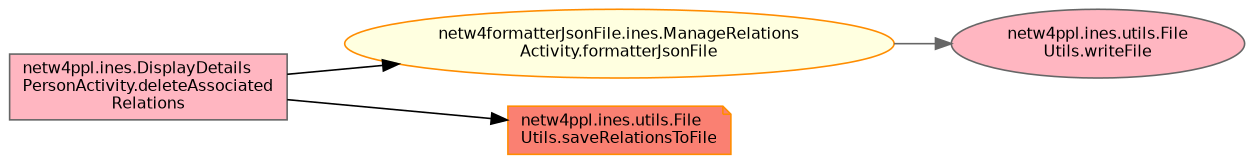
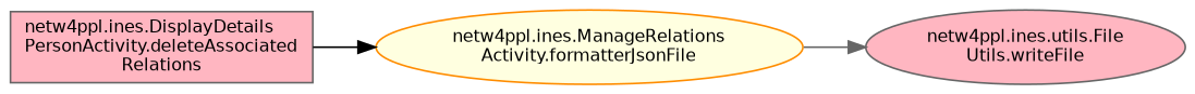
  digraph {
    rankdir=LR
    node [color=gray40 fillcolor=lightpink fontname=Helvetica fontsize=10 shape=ellipse style=filled]
    edge [color=black fontname=Helvetica fontsize=10 labelfontname=Helvetica labelfontsize=10 style=solid]
    n1 [fontcolor=black height=0.2 label="netw4ppl.ines.DisplayDetails\lPersonActivity.deleteAssociated\lRelations" shape=box width=0.4]
-   n2 [color=darkorange fillcolor=lightyellow height=0.2 label="netw4formatterJsonFile.ines.ManageRelations\lActivity.formatterJsonFile" width=0.4]
-   n3 [color=darkorange fillcolor=salmon height=0.2 label="netw4ppl.ines.utils.File\lUtils.saveRelationsToFile" shape=note width=0.4]
+   n2 [color=darkorange fillcolor=lightyellow height=0.2 label="netw4ppl.ines.ManageRelations\lActivity.formatterJsonFile" width=0.4]
    n4 [height=0.2 label="netw4ppl.ines.utils.File\lUtils.writeFile" width=0.4]
    n1 -> n2
-   n1 -> n3
    n2 -> n4 [color=gray40]
  }
